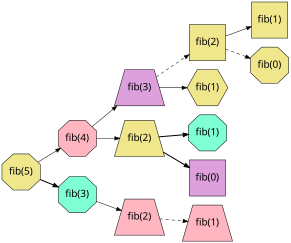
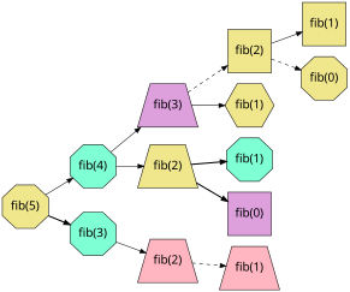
  digraph {
    rankdir=LR
    fontname="Noto Sans"
    node [fillcolor=khaki fontsize=20 shape=octagon style=filled fontname="Noto Sans"]
    edge [style=solid fontname="Noto Sans"]
    n1 [height=1.0 label="fib(5)" width=1.0]
-   n2 [fillcolor=lightpink height=1.0 label="fib(4)" width=1.0]
+   n2 [fillcolor=aquamarine height=1.0 label="fib(4)" width=1.0]
    n3 [fillcolor=aquamarine height=1.0 label="fib(3)" width=1.0]
    n4 [fillcolor=plum height=1.0 label="fib(3)" shape=trapezium width=1.0]
    n5 [height=1.0 label="fib(2)" shape=trapezium width=1.0]
    n6 [height=1.0 label="fib(2)" shape=box width=1.0]
    n7 [height=1.0 label="fib(1)" shape=hexagon width=1.0]
    n8 [height=1.0 label="fib(1)" shape=box width=1.0]
    n9 [height=1.0 label="fib(0)" width=1.0]
    n10 [fillcolor=aquamarine height=1.0 label="fib(1)" width=1.0]
    n11 [fillcolor=plum height=1.0 label="fib(0)" shape=box width=1.0]
    n12 [fillcolor=lightpink height=1.0 label="fib(2)" shape=trapezium width=1.0]
    n13 [fillcolor=lightpink height=1.0 label="fib(1)" shape=trapezium width=1.0]
    n1 -> n2
    n1 -> n3 [style=bold]
    n2 -> n4
    n2 -> n5
    n3 -> n12
    n4 -> n6 [style=dashed]
    n4 -> n7
    n5 -> n10 [style=bold]
    n5 -> n11 [style=bold]
    n6 -> n8
    n6 -> n9 [style=dashed]
    n12 -> n13 [style=dashed]
  }
